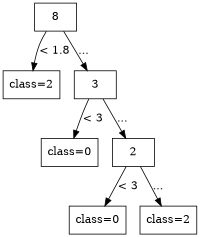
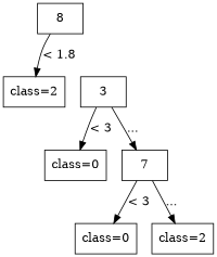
  digraph {
    node [shape=box]
    n1 [label=8]
    n2 [label="class=2"]
    n3 [label=3]
    n4 [label="class=0"]
-   n5 [label=2]
+   n5 [label=7]
    n6 [label="class=0"]
    n7 [label="class=2"]
    n1 -> n2 [label="< 1.8"]
-   n1 -> n3 [label="..."]
    n3 -> n4 [label="< 3"]
    n3 -> n5 [label="..."]
    n5 -> n6 [label="< 3"]
    n5 -> n7 [label="..."]
  }
